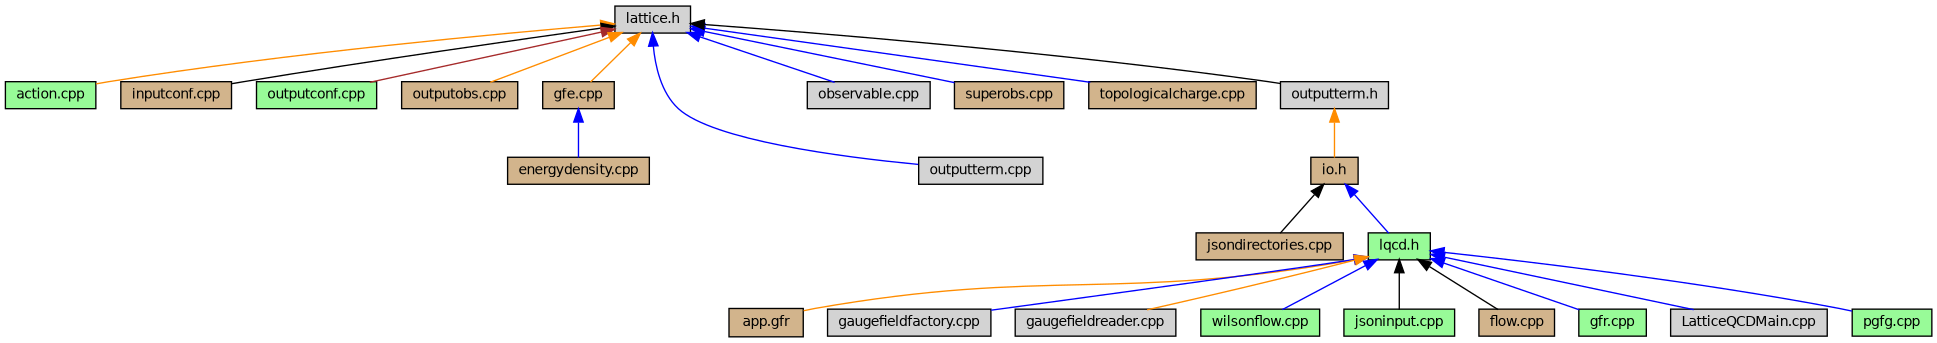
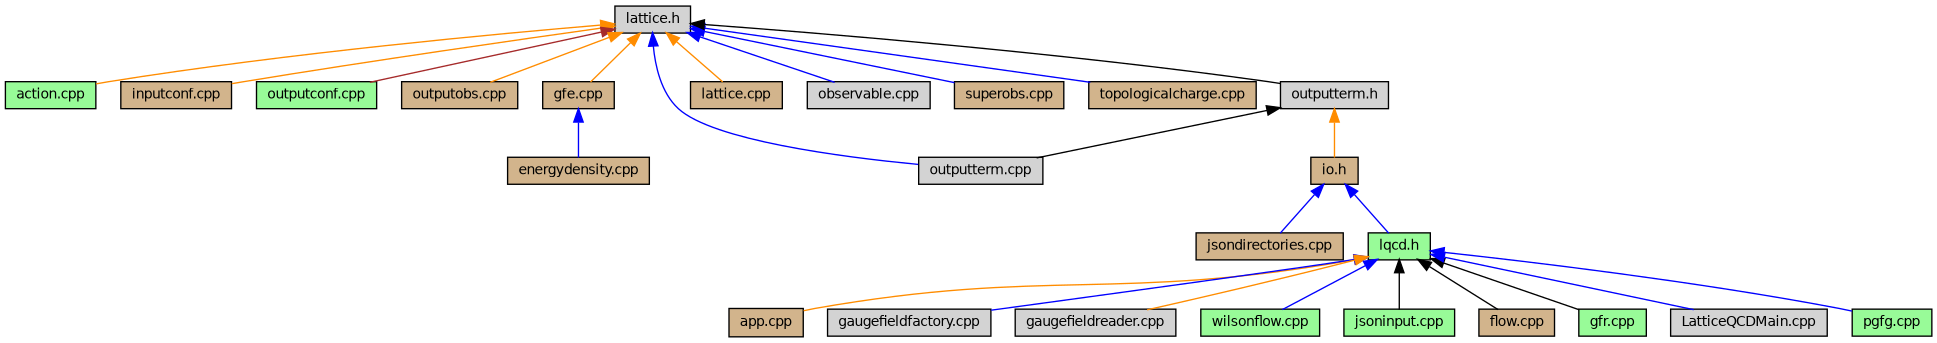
  digraph {
    node [color=black fillcolor=tan fontname=Helvetica fontsize=10 shape=record style=filled]
    edge [color=blue dir=back fontname=Helvetica fontsize=10 labelfontname=Helvetica labelfontsize=10 style=solid]
    n1 [fillcolor=lightgrey fontcolor=black height=0.2 label="lattice.h" width=0.4]
    n2 [fillcolor=palegreen height=0.2 label="action.cpp" width=0.4]
    n3 [height=0.2 label="inputconf.cpp" width=0.4]
    n4 [fillcolor=palegreen height=0.2 label="outputconf.cpp" width=0.4]
    n5 [height=0.2 label="outputobs.cpp" width=0.4]
    n6 [fillcolor=lightgrey height=0.2 label="outputterm.cpp" width=0.4]
    n7 [height=0.2 label="gfe.cpp" width=0.4]
+   n8 [height=0.2 label="lattice.cpp" width=0.4]
    n9 [fillcolor=lightgrey height=0.2 label="observable.cpp" width=0.4]
    n10 [height=0.2 label="superobs.cpp" width=0.4]
    n11 [height=0.2 label="topologicalcharge.cpp" width=0.4]
    n12 [fillcolor=lightgrey height=0.2 label="outputterm.h" width=0.4]
    n13 [height=0.2 label="energydensity.cpp" width=0.4]
    n14 [height=0.2 label="io.h" width=0.4]
    n15 [height=0.2 label="jsondirectories.cpp" width=0.4]
    n16 [fillcolor=palegreen height=0.2 label="lqcd.h" width=0.4]
-   n17 [height=0.2 label="app.gfr" width=0.4]
+   n17 [height=0.2 label="app.cpp" width=0.4]
    n18 [fillcolor=lightgrey height=0.2 label="gaugefieldfactory.cpp" width=0.4]
    n19 [fillcolor=lightgrey height=0.2 label="gaugefieldreader.cpp" width=0.4]
    n20 [fillcolor=palegreen height=0.2 label="wilsonflow.cpp" width=0.4]
    n21 [fillcolor=palegreen height=0.2 label="jsoninput.cpp" width=0.4]
    n22 [height=0.2 label="flow.cpp" width=0.4]
    n23 [fillcolor=palegreen height=0.2 label="gfr.cpp" width=0.4]
    n24 [fillcolor=lightgrey height=0.2 label="LatticeQCDMain.cpp" width=0.4]
    n25 [fillcolor=palegreen height=0.2 label="pgfg.cpp" width=0.4]
    n1 -> n2 [color=darkorange]
-   n1 -> n3 [color=black]
+   n1 -> n3 [color=darkorange]
    n1 -> n4 [color=brown]
    n1 -> n5 [color=darkorange]
    n1 -> n6
    n1 -> n7 [color=darkorange]
+   n1 -> n8 [color=darkorange]
    n1 -> n9
    n1 -> n10
    n1 -> n11
    n1 -> n12 [color=black]
    n7 -> n13
+   n12 -> n6 [color=black]
    n12 -> n14 [color=darkorange]
-   n14 -> n15 [color=black]
+   n14 -> n15
    n14 -> n16
    n16 -> n17 [color=darkorange]
    n16 -> n18
    n16 -> n19 [color=darkorange]
    n16 -> n20
    n16 -> n21 [color=black]
    n16 -> n22 [color=black]
-   n16 -> n23
+   n16 -> n23 [color=black]
    n16 -> n24
    n16 -> n25
  }
